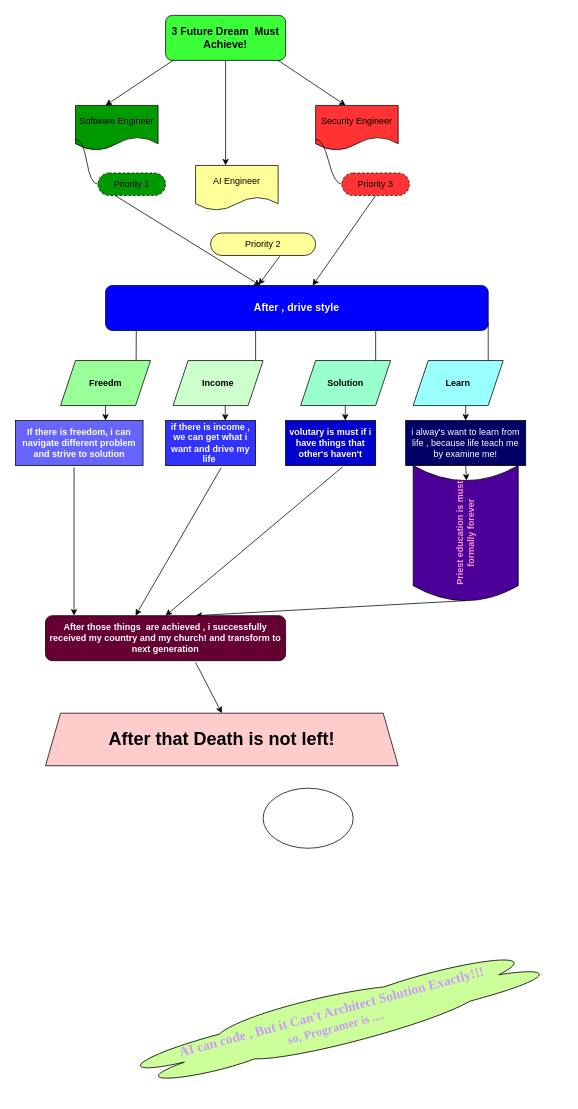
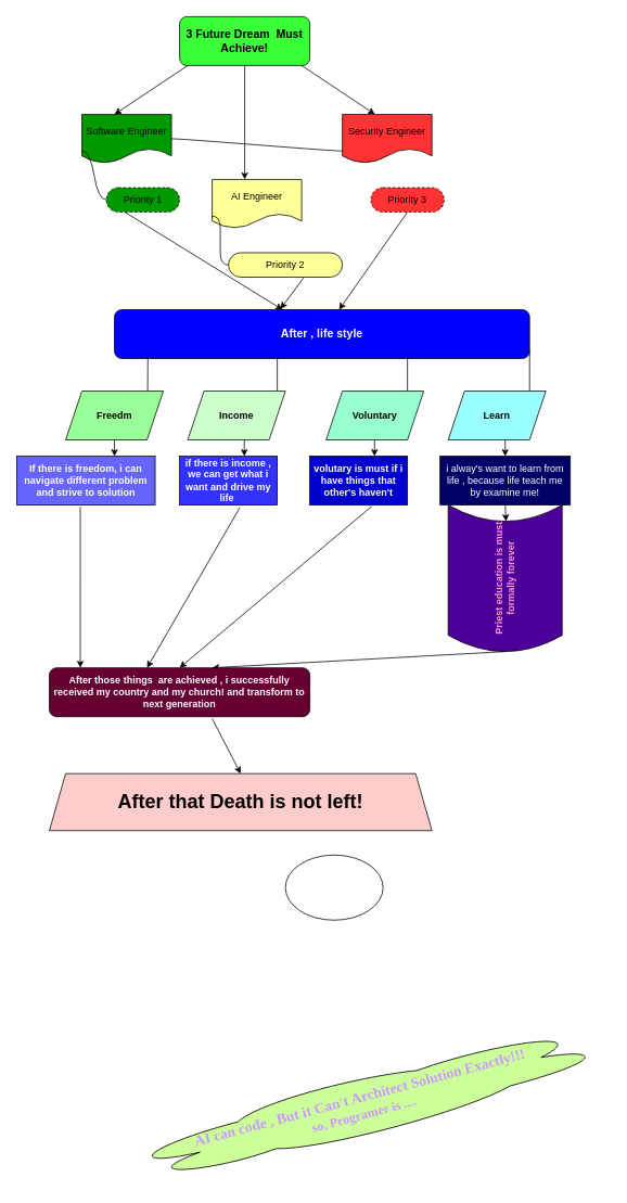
  <mxCell id="0" />
  <mxCell id="1" parent="0" />
  <mxCell id="2" value="&lt;b&gt;&lt;font style=&quot;font-size: 14px;&quot;&gt;3 Future Dream&amp;nbsp; Must Achieve!&lt;/font&gt;&lt;/b&gt;" style="rounded=1;whiteSpace=wrap;html=1;fillColor=#3BFF37;" parent="1" vertex="1"><mxGeometry x="220" y="20" width="160" height="60" as="geometry" /></mxCell>
  <mxCell id="3" value="" style="endArrow=classic;html=1;" parent="1" edge="1"><mxGeometry width="50" height="50" relative="1" as="geometry"><mxPoint x="370" y="80" as="sourcePoint" /><mxPoint x="460" y="140" as="targetPoint" /></mxGeometry></mxCell>
  <mxCell id="4" value="" style="endArrow=classic;html=1;" parent="1" edge="1"><mxGeometry width="50" height="50" relative="1" as="geometry"><mxPoint x="300" y="80" as="sourcePoint" /><mxPoint x="300" y="220" as="targetPoint" /></mxGeometry></mxCell>
  <mxCell id="5" value="" style="endArrow=classic;html=1;" parent="1" edge="1"><mxGeometry width="50" height="50" relative="1" as="geometry"><mxPoint x="230" y="80" as="sourcePoint" /><mxPoint x="140" y="140" as="targetPoint" /></mxGeometry></mxCell>
  <mxCell id="6" value="Software Engineer" style="shape=document;whiteSpace=wrap;html=1;boundedLbl=1;fillColor=#009900;" parent="1" vertex="1"><mxGeometry x="100" y="140" width="110" height="60" as="geometry" /></mxCell>
  <mxCell id="7" value="AI Engineer" style="shape=document;whiteSpace=wrap;html=1;boundedLbl=1;fillColor=#FFFF99;" parent="1" vertex="1"><mxGeometry x="260" y="220" width="110" height="60" as="geometry" /></mxCell>
  <mxCell id="8" value="Security Engineer" style="shape=document;whiteSpace=wrap;html=1;boundedLbl=1;fillColor=#FF3333;" parent="1" vertex="1"><mxGeometry x="420" y="140" width="110" height="60" as="geometry" /></mxCell>
  <mxCell id="9" value="Priority 1" style="whiteSpace=wrap;html=1;rounded=1;arcSize=50;align=center;verticalAlign=middle;strokeWidth=1;autosize=1;spacing=4;treeFolding=1;treeMoving=1;newEdgeStyle={&quot;edgeStyle&quot;:&quot;entityRelationEdgeStyle&quot;,&quot;startArrow&quot;:&quot;none&quot;,&quot;endArrow&quot;:&quot;none&quot;,&quot;segment&quot;:10,&quot;curved&quot;:1,&quot;sourcePerimeterSpacing&quot;:0,&quot;targetPerimeterSpacing&quot;:0};fillColor=#009900;dashed=1;" parent="1" vertex="1"><mxGeometry x="130" y="230" width="90" height="30" as="geometry" /></mxCell>
  <mxCell id="10" value="" style="edgeStyle=entityRelationEdgeStyle;startArrow=none;endArrow=none;segment=10;curved=1;sourcePerimeterSpacing=0;targetPerimeterSpacing=0;exitX=0;exitY=0.75;exitDx=0;exitDy=0;" parent="1" source="6" target="9" edge="1"><mxGeometry relative="1" as="geometry"><mxPoint x="100" y="200" as="sourcePoint" /><Array as="points"><mxPoint x="110" y="200" /></Array></mxGeometry></mxCell>
  <mxCell id="11" value="Priority 2" style="whiteSpace=wrap;html=1;rounded=1;arcSize=50;align=center;verticalAlign=middle;strokeWidth=1;autosize=1;spacing=4;treeFolding=1;treeMoving=1;newEdgeStyle={&quot;edgeStyle&quot;:&quot;entityRelationEdgeStyle&quot;,&quot;startArrow&quot;:&quot;none&quot;,&quot;endArrow&quot;:&quot;none&quot;,&quot;segment&quot;:10,&quot;curved&quot;:1,&quot;sourcePerimeterSpacing&quot;:0,&quot;targetPerimeterSpacing&quot;:0};fillColor=#FFFF99;" parent="1" vertex="1"><mxGeometry x="280" y="310" width="140" height="30" as="geometry" /></mxCell>
+ <mxCell id="12" value="" style="edgeStyle=entityRelationEdgeStyle;startArrow=none;endArrow=none;segment=10;curved=1;sourcePerimeterSpacing=0;targetPerimeterSpacing=0;exitX=0;exitY=0.75;exitDx=0;exitDy=0;" parent="1" source="7" target="11" edge="1"><mxGeometry relative="1" as="geometry"><mxPoint x="260" y="273" as="sourcePoint" /><Array as="points"><mxPoint x="270" y="270" /></Array></mxGeometry></mxCell>
  <mxCell id="13" value="Priority 3" style="whiteSpace=wrap;html=1;rounded=1;arcSize=50;align=center;verticalAlign=middle;strokeWidth=1;autosize=1;spacing=4;treeFolding=1;treeMoving=1;newEdgeStyle={&quot;edgeStyle&quot;:&quot;entityRelationEdgeStyle&quot;,&quot;startArrow&quot;:&quot;none&quot;,&quot;endArrow&quot;:&quot;none&quot;,&quot;segment&quot;:10,&quot;curved&quot;:1,&quot;sourcePerimeterSpacing&quot;:0,&quot;targetPerimeterSpacing&quot;:0};fillColor=#FF3333;dashed=1;" parent="1" vertex="1"><mxGeometry x="455" y="230" width="90" height="30" as="geometry" /></mxCell>
- <mxCell id="14" value="" style="edgeStyle=entityRelationEdgeStyle;startArrow=none;endArrow=none;segment=10;curved=1;sourcePerimeterSpacing=0;targetPerimeterSpacing=0;exitX=0;exitY=0.75;exitDx=0;exitDy=0;" parent="1" source="8" target="13" edge="1"><mxGeometry relative="1" as="geometry"><mxPoint x="430" y="300" as="sourcePoint" /></mxGeometry></mxCell>
+ <mxCell id="14" value="" style="edgeStyle=entityRelationEdgeStyle;startArrow=none;endArrow=none;segment=10;curved=1;sourcePerimeterSpacing=0;targetPerimeterSpacing=0;exitX=0;exitY=0.75;exitDx=0;exitDy=0;" parent="1" source="8" target="6" edge="1"><mxGeometry relative="1" as="geometry"><mxPoint x="430" y="300" as="sourcePoint" /></mxGeometry></mxCell>
  <mxCell id="15" value="" style="endArrow=classic;html=1;exitX=0.25;exitY=1;exitDx=0;exitDy=0;" parent="1" source="9" target="18" edge="1"><mxGeometry width="50" height="50" relative="1" as="geometry"><mxPoint x="320" y="420" as="sourcePoint" /><mxPoint x="340" y="420" as="targetPoint" /></mxGeometry></mxCell>
  <mxCell id="16" value="" style="endArrow=classic;html=1;exitX=0.659;exitY=1.033;exitDx=0;exitDy=0;exitPerimeter=0;entryX=0.4;entryY=-0.017;entryDx=0;entryDy=0;entryPerimeter=0;" parent="1" source="11" target="18" edge="1"><mxGeometry width="50" height="50" relative="1" as="geometry"><mxPoint x="320" y="420" as="sourcePoint" /><mxPoint x="339" y="420" as="targetPoint" /></mxGeometry></mxCell>
  <mxCell id="17" value="" style="endArrow=classic;html=1;exitX=0.5;exitY=1;exitDx=0;exitDy=0;" parent="1" source="13" target="18" edge="1"><mxGeometry width="50" height="50" relative="1" as="geometry"><mxPoint x="320" y="420" as="sourcePoint" /><mxPoint x="340" y="420" as="targetPoint" /></mxGeometry></mxCell>
- <mxCell id="18" value="&lt;b&gt;&lt;font color=&quot;#ffffff&quot; style=&quot;font-size: 14px;&quot;&gt;After , drive style&lt;/font&gt;&lt;/b&gt;" style="rounded=1;whiteSpace=wrap;html=1;fillColor=#0000FF;" parent="1" vertex="1"><mxGeometry x="140" y="380" width="510" height="60" as="geometry" /></mxCell>
+ <mxCell id="18" value="&lt;b&gt;&lt;font color=&quot;#ffffff&quot; style=&quot;font-size: 14px;&quot;&gt;After , life style&lt;/font&gt;&lt;/b&gt;" style="rounded=1;whiteSpace=wrap;html=1;fillColor=#0000FF;" parent="1" vertex="1"><mxGeometry x="140" y="380" width="510" height="60" as="geometry" /></mxCell>
  <mxCell id="19" value="" style="endArrow=classic;html=1;entryX=0.589;entryY=-0.05;entryDx=0;entryDy=0;entryPerimeter=0;" parent="1" edge="1"><mxGeometry width="50" height="50" relative="1" as="geometry"><mxPoint x="181" y="440" as="sourcePoint" /><mxPoint x="180.68" y="490" as="targetPoint" /></mxGeometry></mxCell>
  <mxCell id="20" value="" style="endArrow=classic;html=1;" parent="1" edge="1"><mxGeometry width="50" height="50" relative="1" as="geometry"><mxPoint x="340" y="440" as="sourcePoint" /><mxPoint x="340" y="500" as="targetPoint" /></mxGeometry></mxCell>
  <mxCell id="21" value="" style="endArrow=classic;html=1;" parent="1" edge="1"><mxGeometry width="50" height="50" relative="1" as="geometry"><mxPoint x="500" y="440" as="sourcePoint" /><mxPoint x="500" y="500" as="targetPoint" /></mxGeometry></mxCell>
  <mxCell id="22" value="&lt;b&gt;Income&lt;/b&gt;" style="shape=parallelogram;perimeter=parallelogramPerimeter;whiteSpace=wrap;html=1;fixedSize=1;fillColor=#CCFFCC;" parent="1" vertex="1"><mxGeometry x="230" y="480" width="120" height="60" as="geometry" /></mxCell>
  <mxCell id="23" value="&lt;b&gt;Freedm&lt;/b&gt;" style="shape=parallelogram;perimeter=parallelogramPerimeter;whiteSpace=wrap;html=1;fixedSize=1;fillColor=#99FF99;" parent="1" vertex="1"><mxGeometry x="80" y="480" width="120" height="60" as="geometry" /></mxCell>
- <mxCell id="24" value="&lt;b&gt;Solution&lt;/b&gt;" style="shape=parallelogram;perimeter=parallelogramPerimeter;whiteSpace=wrap;html=1;fixedSize=1;fillColor=#99FFCC;" parent="1" vertex="1"><mxGeometry x="400" y="480" width="120" height="60" as="geometry" /></mxCell>
+ <mxCell id="24" value="&lt;b&gt;Voluntary&lt;/b&gt;" style="shape=parallelogram;perimeter=parallelogramPerimeter;whiteSpace=wrap;html=1;fixedSize=1;fillColor=#99FFCC;" parent="1" vertex="1"><mxGeometry x="400" y="480" width="120" height="60" as="geometry" /></mxCell>
  <mxCell id="25" value="" style="endArrow=classic;html=1;entryX=1;entryY=0.5;entryDx=0;entryDy=0;" parent="1" edge="1"><mxGeometry width="50" height="50" relative="1" as="geometry"><mxPoint x="650" y="430" as="sourcePoint" /><mxPoint x="650" y="510" as="targetPoint" /></mxGeometry></mxCell>
  <mxCell id="26" value="&lt;b&gt;Learn&lt;/b&gt;" style="shape=parallelogram;perimeter=parallelogramPerimeter;whiteSpace=wrap;html=1;fixedSize=1;fillColor=#99FFFF;" parent="1" vertex="1"><mxGeometry x="550" y="480" width="120" height="60" as="geometry" /></mxCell>
  <mxCell id="27" value="&lt;font color=&quot;#ffffff&quot;&gt;&lt;b&gt;If there is freedom, i can navigate different problem and strive to solution&lt;/b&gt;&lt;/font&gt;" style="rounded=0;whiteSpace=wrap;html=1;fillColor=#6666FF;" parent="1" vertex="1"><mxGeometry x="20" y="560" width="170" height="60" as="geometry" /></mxCell>
  <mxCell id="28" value="&lt;font color=&quot;#ffffff&quot;&gt;i alway's want to learn from life , because life teach me by examine me!&lt;/font&gt;" style="rounded=0;whiteSpace=wrap;html=1;fillColor=#000066;" parent="1" vertex="1"><mxGeometry x="540" y="560" width="160" height="60" as="geometry" /></mxCell>
  <mxCell id="29" value="&lt;font color=&quot;#ffffff&quot;&gt;&lt;b&gt;if there is income , we can get what i want and drive my life&amp;nbsp;&lt;/b&gt;&lt;/font&gt;" style="rounded=0;whiteSpace=wrap;html=1;fillColor=#3333FF;" parent="1" vertex="1"><mxGeometry x="220" y="560" width="120" height="60" as="geometry" /></mxCell>
  <mxCell id="30" value="" style="endArrow=classic;html=1;exitX=0.5;exitY=1;exitDx=0;exitDy=0;" parent="1" source="23" edge="1"><mxGeometry width="50" height="50" relative="1" as="geometry"><mxPoint x="420" y="650" as="sourcePoint" /><mxPoint x="140" y="560" as="targetPoint" /></mxGeometry></mxCell>
  <mxCell id="31" value="" style="endArrow=classic;html=1;exitX=0.5;exitY=1;exitDx=0;exitDy=0;" parent="1" edge="1"><mxGeometry width="50" height="50" relative="1" as="geometry"><mxPoint x="459.5" y="540" as="sourcePoint" /><mxPoint x="459.5" y="560" as="targetPoint" /></mxGeometry></mxCell>
  <mxCell id="32" value="" style="endArrow=classic;html=1;exitX=0.5;exitY=1;exitDx=0;exitDy=0;" parent="1" edge="1"><mxGeometry width="50" height="50" relative="1" as="geometry"><mxPoint x="299.5" y="540" as="sourcePoint" /><mxPoint x="299.5" y="560" as="targetPoint" /></mxGeometry></mxCell>
  <mxCell id="33" value="" style="endArrow=classic;html=1;exitX=0.5;exitY=1;exitDx=0;exitDy=0;" parent="1" source="34" edge="1"><mxGeometry width="50" height="50" relative="1" as="geometry"><mxPoint x="469.5" y="550" as="sourcePoint" /><mxPoint x="469.5" y="570" as="targetPoint" /></mxGeometry></mxCell>
  <mxCell id="34" value="&lt;font color=&quot;#ffffff&quot;&gt;&lt;b style=&quot;&quot;&gt;volutary is must if i have things that other's haven't&lt;/b&gt;&lt;/font&gt;" style="rounded=0;whiteSpace=wrap;html=1;fillColor=#0000CC;" parent="1" vertex="1"><mxGeometry x="380" y="560" width="120" height="60" as="geometry" /></mxCell>
  <mxCell id="35" value="" style="endArrow=classic;html=1;exitX=0.5;exitY=1;exitDx=0;exitDy=0;" parent="1" edge="1"><mxGeometry width="50" height="50" relative="1" as="geometry"><mxPoint x="620" y="540" as="sourcePoint" /><mxPoint x="620" y="560" as="targetPoint" /></mxGeometry></mxCell>
  <mxCell id="36" value="&lt;b&gt;&lt;font color=&quot;#ff99cc&quot;&gt;Priest education is must formally forever&lt;/font&gt;&lt;/b&gt;" style="shape=dataStorage;whiteSpace=wrap;html=1;fixedSize=1;rotation=-90;fillColor=#4C0099;" parent="1" vertex="1"><mxGeometry x="530" y="640" width="180" height="140" as="geometry" /></mxCell>
  <mxCell id="37" value="" style="endArrow=classic;html=1;exitX=0.5;exitY=1;exitDx=0;exitDy=0;" parent="1" source="28" edge="1"><mxGeometry width="50" height="50" relative="1" as="geometry"><mxPoint x="390" y="670" as="sourcePoint" /><mxPoint x="621" y="640" as="targetPoint" /></mxGeometry></mxCell>
  <mxCell id="38" value="" style="endArrow=classic;html=1;exitX=0.459;exitY=1.039;exitDx=0;exitDy=0;exitPerimeter=0;" parent="1" source="27" edge="1"><mxGeometry width="50" height="50" relative="1" as="geometry"><mxPoint x="350" y="770" as="sourcePoint" /><mxPoint x="98" y="820" as="targetPoint" /></mxGeometry></mxCell>
  <mxCell id="39" value="" style="endArrow=classic;html=1;exitX=0.617;exitY=1.05;exitDx=0;exitDy=0;exitPerimeter=0;" parent="1" source="29" edge="1"><mxGeometry width="50" height="50" relative="1" as="geometry"><mxPoint x="108" y="632" as="sourcePoint" /><mxPoint x="180" y="820" as="targetPoint" /></mxGeometry></mxCell>
  <mxCell id="40" value="" style="endArrow=classic;html=1;exitX=0.633;exitY=1.028;exitDx=0;exitDy=0;exitPerimeter=0;" parent="1" source="34" edge="1"><mxGeometry width="50" height="50" relative="1" as="geometry"><mxPoint x="118" y="642" as="sourcePoint" /><mxPoint x="220" y="820" as="targetPoint" /></mxGeometry></mxCell>
  <mxCell id="41" value="" style="endArrow=classic;html=1;exitX=0;exitY=0.5;exitDx=0;exitDy=0;" parent="1" source="36" edge="1"><mxGeometry width="50" height="50" relative="1" as="geometry"><mxPoint x="128" y="652" as="sourcePoint" /><mxPoint x="260" y="820" as="targetPoint" /></mxGeometry></mxCell>
  <mxCell id="42" value="&lt;b&gt;&lt;font color=&quot;#ffffff&quot;&gt;After those things&amp;nbsp; are achieved , i successfully received my country and my church! and transform to next generation&lt;/font&gt;&lt;/b&gt;" style="rounded=1;whiteSpace=wrap;html=1;fillColor=#660033;" parent="1" vertex="1"><mxGeometry x="60" y="820" width="320" height="60" as="geometry" /></mxCell>
  <mxCell id="43" value="" style="endArrow=classic;html=1;exitX=0.625;exitY=1.039;exitDx=0;exitDy=0;exitPerimeter=0;entryX=0.5;entryY=0;entryDx=0;entryDy=0;" parent="1" source="42" target="44" edge="1"><mxGeometry width="50" height="50" relative="1" as="geometry"><mxPoint x="320" y="1010" as="sourcePoint" /><mxPoint x="340" y="980" as="targetPoint" /></mxGeometry></mxCell>
  <mxCell id="44" value="&lt;b&gt;&lt;font style=&quot;font-size: 24px;&quot;&gt;After that Death is not left!&lt;/font&gt;&lt;/b&gt;" style="shape=trapezoid;perimeter=trapezoidPerimeter;whiteSpace=wrap;html=1;fixedSize=1;fillColor=#FFCCCC;" parent="1" vertex="1"><mxGeometry x="60" y="950" width="470" height="70" as="geometry" /></mxCell>
  <mxCell id="45" value="" style="ellipse;whiteSpace=wrap;html=1;" vertex="1" parent="1"><mxGeometry x="350" y="1050" width="120" height="80" as="geometry" /></mxCell>
  <mxCell id="46" value="&lt;b&gt;&lt;font color=&quot;#cc99ff&quot; face=&quot;Times New Roman&quot; style=&quot;font-size: 18px;&quot;&gt;AI can code , But it Can't Architect Solution Exactly!!!&lt;/font&gt;&lt;/b&gt;&lt;div&gt;&lt;b&gt;&lt;font color=&quot;#cc99ff&quot; face=&quot;Times New Roman&quot; size=&quot;3&quot;&gt;so, Programer is ....&lt;/font&gt;&lt;/b&gt;&lt;/div&gt;" style="ellipse;shape=cloud;whiteSpace=wrap;html=1;fillColor=#CCFF99;rotation=-15;" vertex="1" parent="1"><mxGeometry x="139.68" y="1317.63" width="608.3" height="80" as="geometry" /></mxCell>
